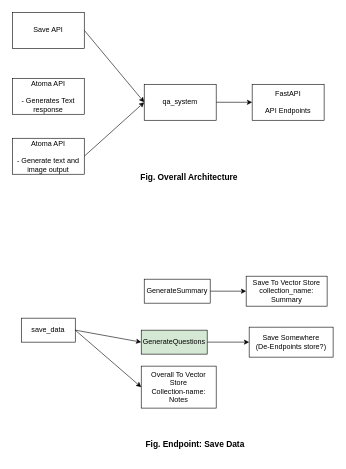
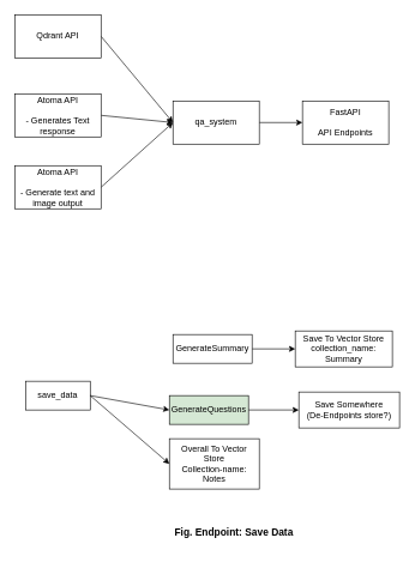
  <mxCell id="0" />
  <mxCell id="1" parent="0" />
+ <mxCell id="2" style="edgeStyle=none;html=1;exitX=1;exitY=0.5;exitDx=0;exitDy=0;entryX=0;entryY=0.5;entryDx=0;entryDy=0;" parent="1" source="3" target="7" edge="1"><mxGeometry relative="1" as="geometry" /></mxCell>
  <mxCell id="3" value="Atoma API&lt;br&gt;&lt;br&gt;- Generates Text response" style="rounded=0;whiteSpace=wrap;html=1;" parent="1" vertex="1"><mxGeometry x="20" y="130" width="120" height="60" as="geometry" /></mxCell>
  <mxCell id="4" style="edgeStyle=none;html=1;exitX=1;exitY=0.5;exitDx=0;exitDy=0;entryX=0;entryY=0.5;entryDx=0;entryDy=0;" parent="1" source="5" target="7" edge="1"><mxGeometry relative="1" as="geometry"><mxPoint x="240" y="170" as="targetPoint" /></mxGeometry></mxCell>
  <mxCell id="5" value="Atoma API&lt;br&gt;&lt;br&gt;- Generate text and image output" style="rounded=0;whiteSpace=wrap;html=1;" parent="1" vertex="1"><mxGeometry x="20" y="230" width="120" height="60" as="geometry" /></mxCell>
  <mxCell id="6" style="edgeStyle=none;html=1;entryX=0;entryY=0.5;entryDx=0;entryDy=0;" parent="1" source="7" target="8" edge="1"><mxGeometry relative="1" as="geometry" /></mxCell>
  <mxCell id="7" value="qa_system" style="rounded=0;whiteSpace=wrap;html=1;" parent="1" vertex="1"><mxGeometry x="240" y="140" width="120" height="60" as="geometry" /></mxCell>
  <mxCell id="8" value="FastAPI&lt;br&gt;&lt;br&gt;API Endpoints" style="rounded=0;whiteSpace=wrap;html=1;" parent="1" vertex="1"><mxGeometry x="420" y="140" width="120" height="60" as="geometry" /></mxCell>
  <mxCell id="9" style="edgeStyle=none;html=1;exitX=1;exitY=0.5;exitDx=0;exitDy=0;entryX=0;entryY=0.5;entryDx=0;entryDy=0;" parent="1" source="10" target="7" edge="1"><mxGeometry relative="1" as="geometry" /></mxCell>
- <mxCell id="10" value="Save API" style="rounded=0;whiteSpace=wrap;html=1;" parent="1" vertex="1"><mxGeometry x="20" y="20" width="120" height="60" as="geometry" /></mxCell>
+ <mxCell id="10" value="Qdrant API" style="rounded=0;whiteSpace=wrap;html=1;" parent="1" vertex="1"><mxGeometry x="20" y="20" width="120" height="60" as="geometry" /></mxCell>
  <mxCell id="11" value="save_data" style="rounded=0;whiteSpace=wrap;html=1;" vertex="1" parent="1"><mxGeometry x="35" y="530" width="90" height="40" as="geometry" /></mxCell>
  <mxCell id="12" style="edgeStyle=none;html=1;exitX=1;exitY=0.5;exitDx=0;exitDy=0;entryX=0;entryY=0.5;entryDx=0;entryDy=0;" edge="1" parent="1" source="13" target="17"><mxGeometry relative="1" as="geometry" /></mxCell>
  <mxCell id="13" value="GenerateSummary" style="rounded=0;whiteSpace=wrap;html=1;" vertex="1" parent="1"><mxGeometry x="240" y="465" width="110" height="40" as="geometry" /></mxCell>
  <mxCell id="14" style="edgeStyle=none;html=1;exitX=1;exitY=0.5;exitDx=0;exitDy=0;entryX=0;entryY=0.5;entryDx=0;entryDy=0;" edge="1" parent="1" source="15" target="18"><mxGeometry relative="1" as="geometry" /></mxCell>
  <mxCell id="15" value="GenerateQuestions" style="rounded=0;whiteSpace=wrap;html=1;fillColor=#d5e8d4;" vertex="1" parent="1"><mxGeometry x="235" y="550" width="110" height="40" as="geometry" /></mxCell>
  <mxCell id="16" style="edgeStyle=none;html=1;exitX=1;exitY=0.5;exitDx=0;exitDy=0;entryX=0;entryY=0.5;entryDx=0;entryDy=0;" edge="1" parent="1" source="11" target="15"><mxGeometry relative="1" as="geometry"><mxPoint x="140" y="550" as="sourcePoint" /><mxPoint x="240" y="550" as="targetPoint" /></mxGeometry></mxCell>
  <mxCell id="17" value="Save To Vector Store&lt;br&gt;collection_name: Summary" style="rounded=0;whiteSpace=wrap;html=1;" vertex="1" parent="1"><mxGeometry x="410" y="460" width="135" height="50" as="geometry" /></mxCell>
  <mxCell id="18" value="Save Somewhere&lt;br&gt;(De-Endpoints store?)" style="rounded=0;whiteSpace=wrap;html=1;" vertex="1" parent="1"><mxGeometry x="415" y="545" width="140" height="50" as="geometry" /></mxCell>
  <mxCell id="19" value="Overall To Vector Store&lt;br&gt;Collection-name: Notes" style="rounded=0;whiteSpace=wrap;html=1;" vertex="1" parent="1"><mxGeometry x="235" y="610" width="125" height="70" as="geometry" /></mxCell>
  <mxCell id="20" style="edgeStyle=none;html=1;exitX=1;exitY=0.5;exitDx=0;exitDy=0;entryX=0;entryY=0.5;entryDx=0;entryDy=0;" edge="1" parent="1" source="11" target="19"><mxGeometry relative="1" as="geometry"><mxPoint x="140" y="550" as="sourcePoint" /><mxPoint x="245" y="580" as="targetPoint" /></mxGeometry></mxCell>
  <mxCell id="21" value="&lt;b&gt;&lt;font style=&quot;font-size: 14px;&quot;&gt;Fig. Endpoint: Save Data&lt;/font&gt;&lt;/b&gt;" style="text;html=1;strokeColor=none;fillColor=none;align=center;verticalAlign=middle;whiteSpace=wrap;rounded=0;" vertex="1" parent="1"><mxGeometry x="235" y="720" width="180" height="40" as="geometry" /></mxCell>
- <mxCell id="22" value="&lt;b&gt;&lt;font style=&quot;font-size: 14px;&quot;&gt;Fig. Overall Architecture&lt;/font&gt;&lt;/b&gt;" style="text;html=1;strokeColor=none;fillColor=none;align=center;verticalAlign=middle;whiteSpace=wrap;rounded=0;" vertex="1" parent="1"><mxGeometry x="230" y="280" width="170" height="30" as="geometry" /></mxCell>
